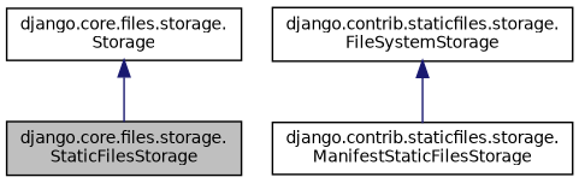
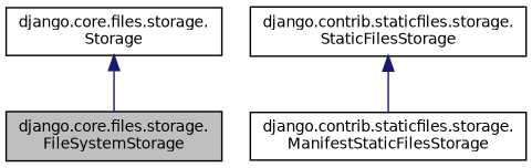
  digraph {
    node [color=black fillcolor=white fontname=Helvetica fontsize=10 shape=record style=filled]
    edge [color=midnightblue dir=back fontname=Helvetica fontsize=10 labelfontname=Helvetica labelfontsize=10 style=solid]
-   n1 [fillcolor=grey75 fontcolor=black height=0.2 label="django.core.files.storage.\lStaticFilesStorage" width=0.4]
-   n2 [height=0.2 label="django.contrib.staticfiles.storage.\lFileSystemStorage" width=0.4]
+   n1 [fillcolor=grey75 fontcolor=black height=0.2 label="django.core.files.storage.\lFileSystemStorage" width=0.4]
+   n2 [height=0.2 label="django.contrib.staticfiles.storage.\lStaticFilesStorage" width=0.4]
    n3 [height=0.2 label="django.contrib.staticfiles.storage.\lManifestStaticFilesStorage" width=0.4]
    n4 [height=0.2 label="django.core.files.storage.\lStorage" width=0.4]
    n2 -> n3
    n4 -> n1
  }
